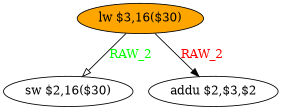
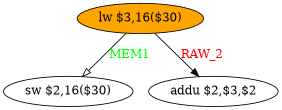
  digraph {
    node [fillcolor=white shape=ellipse style=filled]
    edge [color=black]
    n1 [fillcolor=orange label="lw $3,16($30)"]
    n2 [label="sw $2,16($30)"]
    n3 [label="addu $2,$3,$2"]
-   n1 -> n2 [arrowhead=onormal fontcolor=green label=RAW_2]
+   n1 -> n2 [arrowhead=onormal fontcolor=green label=MEM1]
    n1 -> n3 [arrowhead=normal fontcolor=red label=RAW_2]
  }
